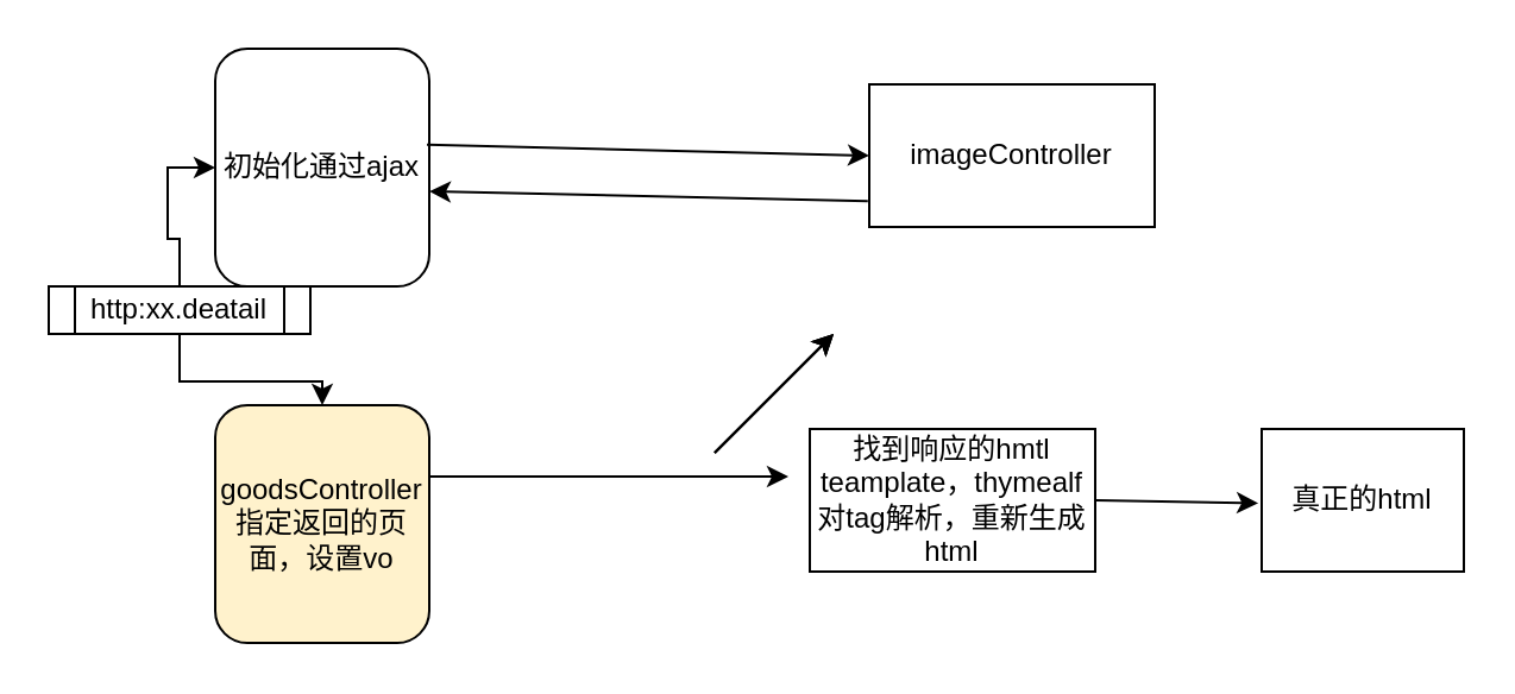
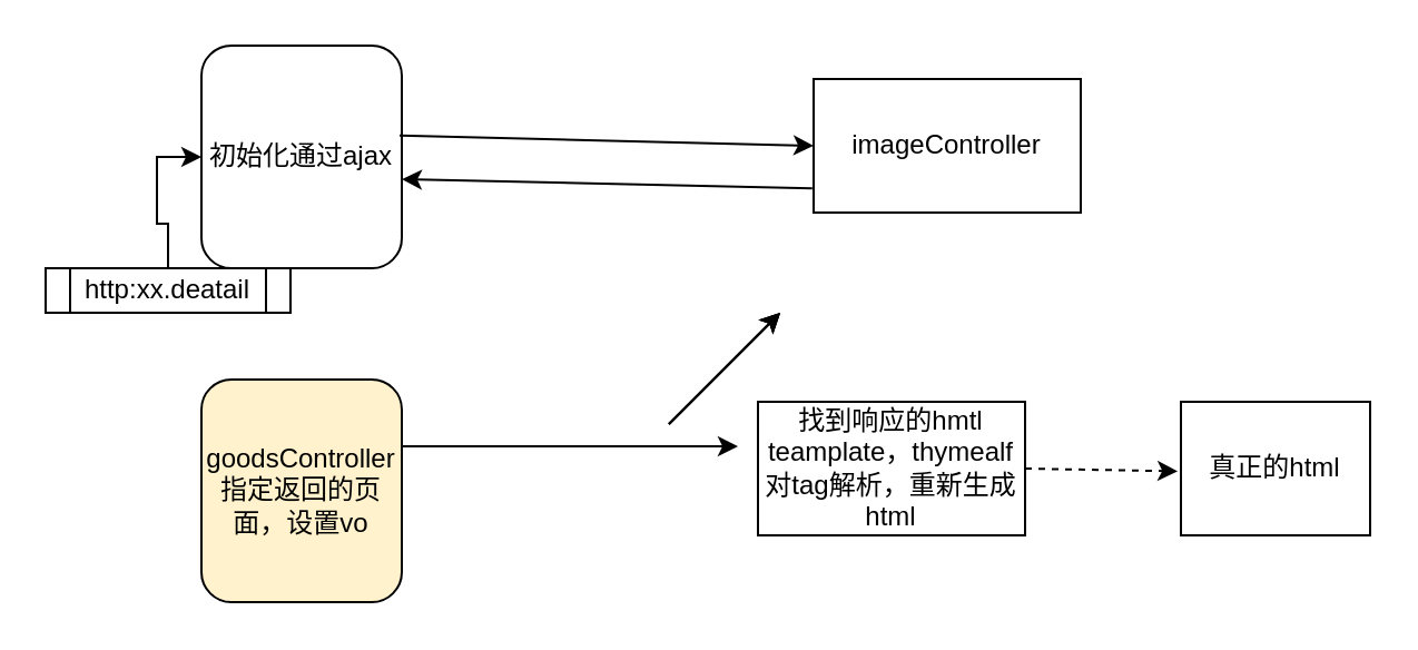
  <mxCell id="0" />
  <mxCell id="1" parent="0" />
  <mxCell id="2" value="初始化通过ajax" style="rounded=1;whiteSpace=wrap;html=1;" parent="1" vertex="1"><mxGeometry x="90" y="20" width="90" height="100" as="geometry" /></mxCell>
  <mxCell id="3" value="imageController" style="rounded=0;whiteSpace=wrap;html=1;" vertex="1" parent="1"><mxGeometry x="365" y="35" width="120" height="60" as="geometry" /></mxCell>
  <mxCell id="4" value="" style="endArrow=classic;html=1;rounded=0;exitX=0.989;exitY=0.404;exitDx=0;exitDy=0;exitPerimeter=0;entryX=0;entryY=0.5;entryDx=0;entryDy=0;" edge="1" parent="1" source="2" target="3"><mxGeometry width="50" height="50" relative="1" as="geometry"><mxPoint x="270" y="110" as="sourcePoint" /><mxPoint x="320" y="60" as="targetPoint" /></mxGeometry></mxCell>
  <mxCell id="5" value="" style="endArrow=classic;html=1;rounded=0;exitX=-0.005;exitY=0.819;exitDx=0;exitDy=0;exitPerimeter=0;entryX=1;entryY=0.6;entryDx=0;entryDy=0;entryPerimeter=0;" edge="1" parent="1" source="3" target="2"><mxGeometry width="50" height="50" relative="1" as="geometry"><mxPoint x="270" y="110" as="sourcePoint" /><mxPoint x="320" y="60" as="targetPoint" /></mxGeometry></mxCell>
  <mxCell id="6" value="goodsController指定返回的页面，设置vo" style="rounded=1;whiteSpace=wrap;html=1;fillColor=#fff2cc;" vertex="1" parent="1"><mxGeometry x="90" y="170" width="90" height="100" as="geometry" /></mxCell>
  <mxCell id="7" value="" style="endArrow=classic;html=1;rounded=0;exitX=0.989;exitY=0.404;exitDx=0;exitDy=0;exitPerimeter=0;" edge="1" parent="1"><mxGeometry width="50" height="50" relative="1" as="geometry"><mxPoint x="180" y="200" as="sourcePoint" /><mxPoint x="331" y="200" as="targetPoint" /></mxGeometry></mxCell>
  <mxCell id="8" value="找到响应的hmtl teamplate，thymealf对tag解析，重新生成html" style="rounded=0;whiteSpace=wrap;html=1;" vertex="1" parent="1"><mxGeometry x="340" y="180" width="120" height="60" as="geometry" /></mxCell>
- <mxCell id="9" value="" style="endArrow=classic;html=1;rounded=0;exitX=1;exitY=0.5;exitDx=0;exitDy=0;entryX=-0.017;entryY=0.52;entryDx=0;entryDy=0;entryPerimeter=0;" edge="1" parent="1" source="8" target="10"><mxGeometry width="50" height="50" relative="1" as="geometry"><mxPoint x="440" y="260" as="sourcePoint" /><mxPoint x="591" y="260" as="targetPoint" /></mxGeometry></mxCell>
+ <mxCell id="9" value="" style="endArrow=classic;html=1;rounded=0;exitX=1;exitY=0.5;exitDx=0;exitDy=0;entryX=-0.017;entryY=0.52;entryDx=0;entryDy=0;entryPerimeter=0;dashed=1;" edge="1" parent="1" source="8" target="10"><mxGeometry width="50" height="50" relative="1" as="geometry"><mxPoint x="440" y="260" as="sourcePoint" /><mxPoint x="591" y="260" as="targetPoint" /></mxGeometry></mxCell>
  <mxCell id="10" value="真正的html" style="rounded=0;whiteSpace=wrap;html=1;" vertex="1" parent="1"><mxGeometry x="530" y="180" width="85" height="60" as="geometry" /></mxCell>
- <mxCell id="11" value="" style="edgeStyle=orthogonalEdgeStyle;rounded=0;orthogonalLoop=1;jettySize=auto;html=1;" edge="1" parent="1" source="13" target="6"><mxGeometry relative="1" as="geometry" /></mxCell>
  <mxCell id="12" style="edgeStyle=orthogonalEdgeStyle;rounded=0;orthogonalLoop=1;jettySize=auto;html=1;entryX=0;entryY=0.5;entryDx=0;entryDy=0;" edge="1" parent="1" source="13" target="2"><mxGeometry relative="1" as="geometry" /></mxCell>
  <mxCell id="13" value="http:xx.deatail" style="shape=process;whiteSpace=wrap;html=1;backgroundOutline=1;" vertex="1" parent="1"><mxGeometry x="20" y="120" width="110" height="20" as="geometry" /></mxCell>
  <mxCell id="14" value="" style="endArrow=classic;html=1;rounded=0;" edge="1" parent="1"><mxGeometry width="50" height="50" relative="1" as="geometry"><mxPoint x="300" y="190" as="sourcePoint" /><mxPoint x="350" y="140" as="targetPoint" /></mxGeometry></mxCell>
  <mxCell id="15" value="" style="endArrow=classic;html=1;rounded=0;" edge="1" parent="1"><mxGeometry width="50" height="50" relative="1" as="geometry"><mxPoint x="300" y="190" as="sourcePoint" /><mxPoint x="350" y="140" as="targetPoint" /></mxGeometry></mxCell>
  <mxCell id="16" value="" style="endArrow=classic;html=1;rounded=0;" edge="1" parent="1"><mxGeometry width="50" height="50" relative="1" as="geometry"><mxPoint x="300" y="190" as="sourcePoint" /><mxPoint x="350" y="140" as="targetPoint" /></mxGeometry></mxCell>
